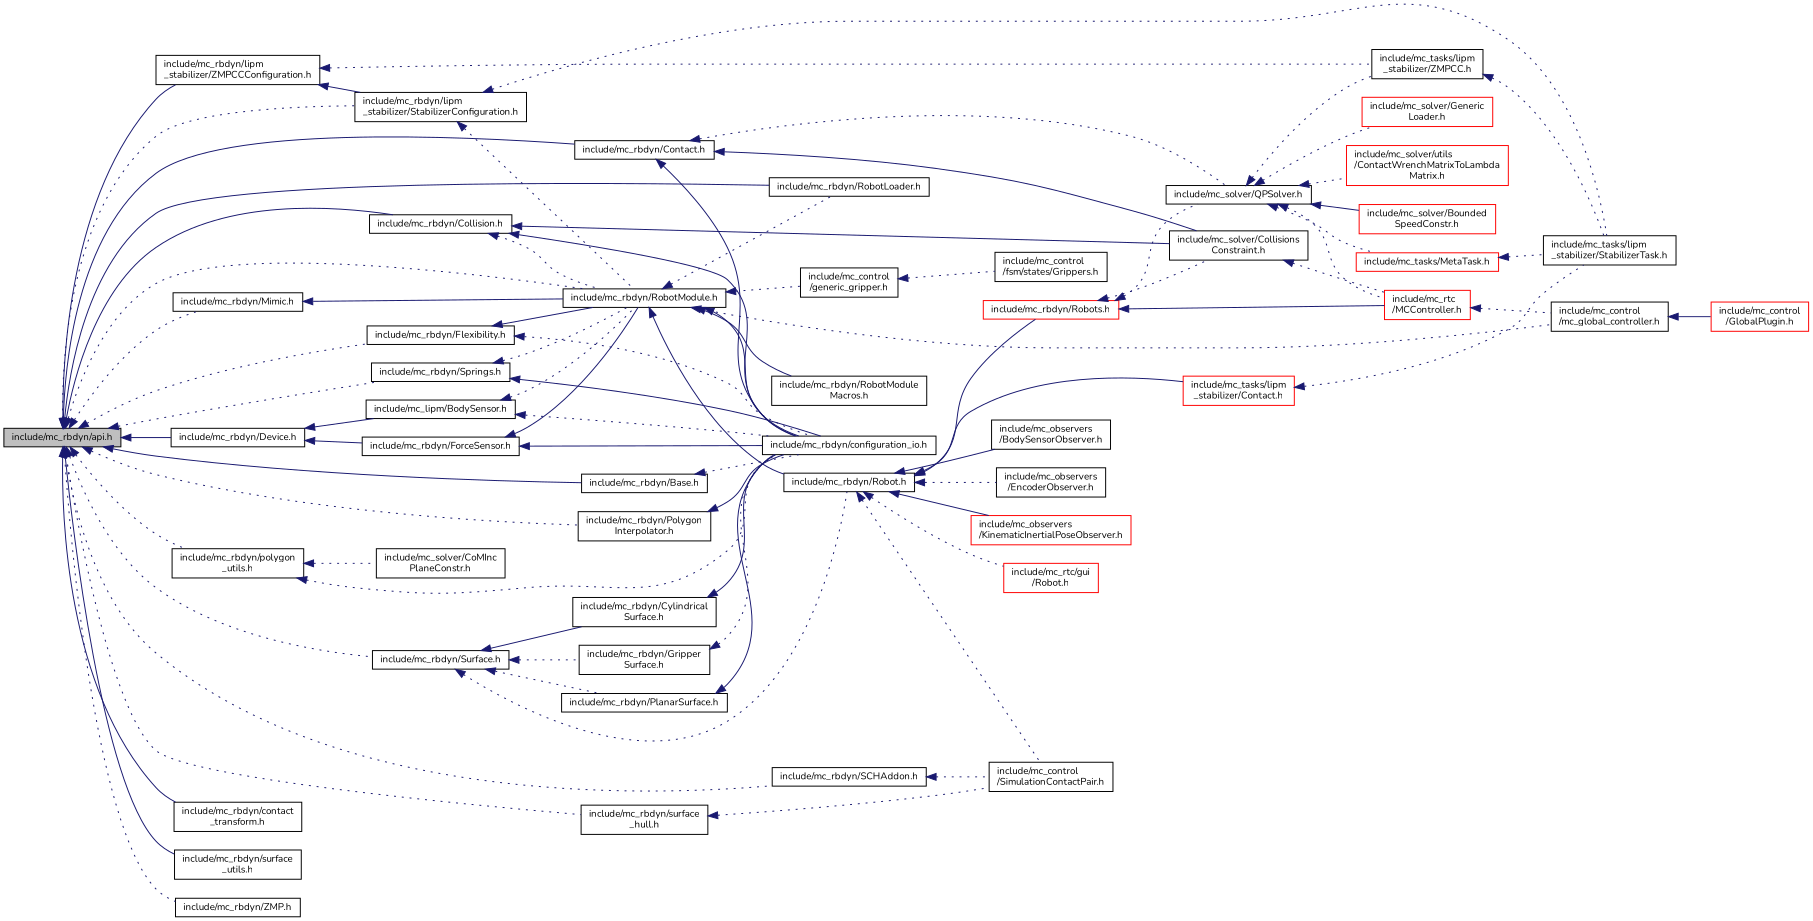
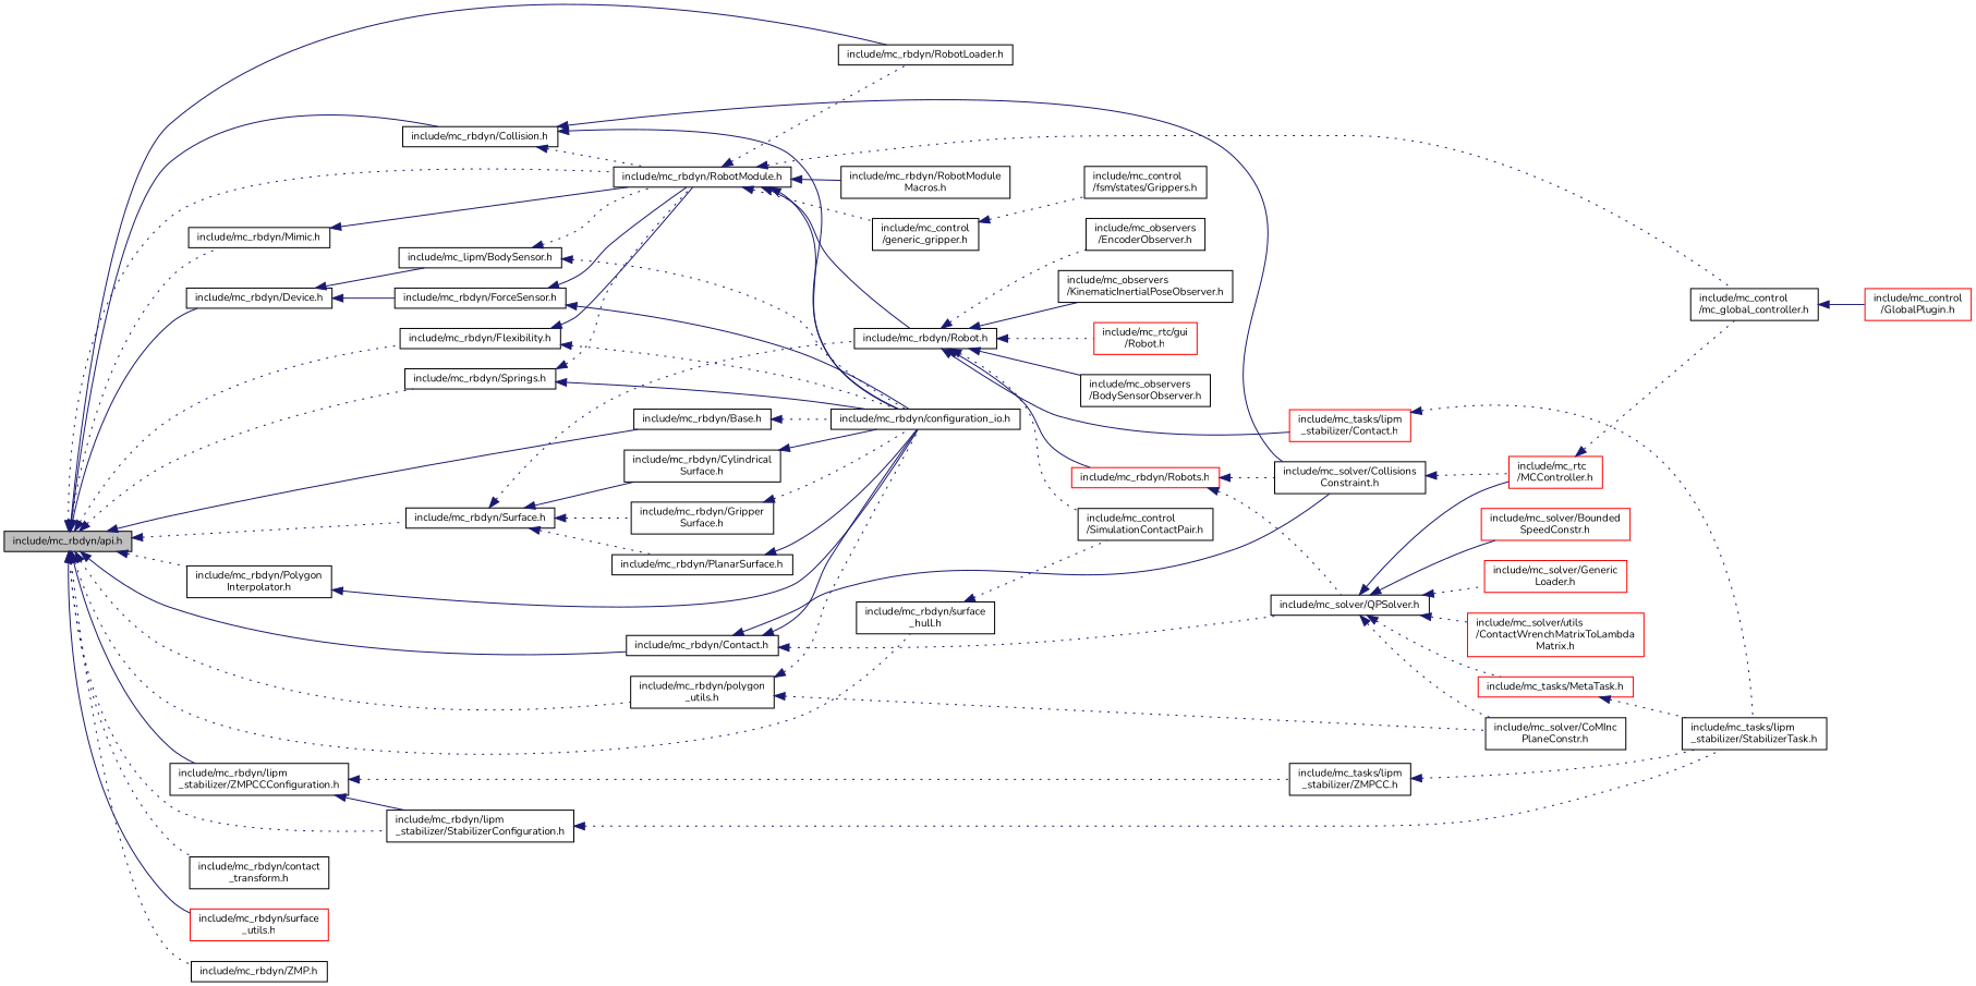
  digraph {
    fontname=Nunito
    rankdir=LR
    node [color=black fillcolor=white fontname=Nunito fontsize=10 shape=record style=filled]
    edge [color=midnightblue dir=back fontname=Nunito fontsize=10 labelfontname=Helvetica labelfontsize=10 style=dotted]
    n1 [fillcolor=grey75 fontcolor=black height=0.2 label="include/mc_rbdyn/api.h" width=0.4]
    n2 [height=0.2 label="include/mc_rbdyn/Contact.h" width=0.4]
    n3 [height=0.2 label="include/mc_rbdyn/Base.h" width=0.4]
    n4 [height=0.2 label="include/mc_rbdyn/Device.h" width=0.4]
    n5 [height=0.2 label="include/mc_rbdyn/RobotModule.h" width=0.4]
    n6 [height=0.2 label="include/mc_rbdyn/RobotLoader.h" width=0.4]
    n7 [height=0.2 label="include/mc_rbdyn/Collision.h" width=0.4]
    n8 [height=0.2 label="include/mc_rbdyn/Flexibility.h" width=0.4]
    n9 [height=0.2 label="include/mc_rbdyn/Mimic.h" width=0.4]
    n10 [height=0.2 label="include/mc_rbdyn/Springs.h" width=0.4]
    n11 [height=0.2 label="include/mc_rbdyn/lipm\l_stabilizer/StabilizerConfiguration.h" width=0.4]
    n12 [height=0.2 label="include/mc_rbdyn/lipm\l_stabilizer/ZMPCCConfiguration.h" width=0.4]
    n13 [height=0.2 label="include/mc_rbdyn/Surface.h" width=0.4]
-   n14 [height=0.2 label="include/mc_rbdyn/SCHAddon.h" width=0.4]
    n15 [height=0.2 label="include/mc_rbdyn/surface\l_hull.h" width=0.4]
    n16 [height=0.2 label="include/mc_rbdyn/Polygon\lInterpolator.h" width=0.4]
    n17 [height=0.2 label="include/mc_rbdyn/polygon\l_utils.h" width=0.4]
    n18 [height=0.2 label="include/mc_rbdyn/contact\l_transform.h" width=0.4]
-   n19 [height=0.2 label="include/mc_rbdyn/surface\l_utils.h" width=0.4]
+   n19 [color=red height=0.2 label="include/mc_rbdyn/surface\l_utils.h" width=0.4]
    n20 [height=0.2 label="include/mc_rbdyn/ZMP.h" width=0.4]
    n21 [height=0.2 label="include/mc_solver/QPSolver.h" width=0.4]
    n22 [height=0.2 label="include/mc_solver/Collisions\lConstraint.h" width=0.4]
    n23 [height=0.2 label="include/mc_rbdyn/configuration_io.h" width=0.4]
    n24 [height=0.2 label="include/mc_lipm/BodySensor.h" width=0.4]
    n25 [height=0.2 label="include/mc_rbdyn/ForceSensor.h" width=0.4]
    n26 [height=0.2 label="include/mc_control\l/mc_global_controller.h" width=0.4]
    n27 [height=0.2 label="include/mc_rbdyn/Robot.h" width=0.4]
    n28 [height=0.2 label="include/mc_control\l/generic_gripper.h" width=0.4]
    n29 [height=0.2 label="include/mc_rbdyn/RobotModule\lMacros.h" width=0.4]
    n30 [height=0.2 label="include/mc_tasks/lipm\l_stabilizer/StabilizerTask.h" width=0.4]
    n31 [height=0.2 label="include/mc_tasks/lipm\l_stabilizer/ZMPCC.h" width=0.4]
    n32 [height=0.2 label="include/mc_rbdyn/Cylindrical\lSurface.h" width=0.4]
    n33 [height=0.2 label="include/mc_rbdyn/Gripper\lSurface.h" width=0.4]
    n34 [height=0.2 label="include/mc_rbdyn/PlanarSurface.h" width=0.4]
    n35 [height=0.2 label="include/mc_control\l/SimulationContactPair.h" width=0.4]
    n36 [height=0.2 label="include/mc_solver/CoMInc\lPlaneConstr.h" width=0.4]
    n37 [color=red height=0.2 label="include/mc_tasks/MetaTask.h" width=0.4]
    n38 [color=red height=0.2 label="include/mc_rtc\l/MCController.h" width=0.4]
    n39 [color=red height=0.2 label="include/mc_solver/Bounded\lSpeedConstr.h" width=0.4]
    n40 [color=red height=0.2 label="include/mc_solver/Generic\lLoader.h" width=0.4]
    n41 [color=red height=0.2 label="include/mc_solver/utils\l/ContactWrenchMatrixToLambda\lMatrix.h" width=0.4]
    n42 [color=red height=0.2 label="include/mc_control\l/GlobalPlugin.h" width=0.4]
    n43 [color=red height=0.2 label="include/mc_rbdyn/Robots.h" width=0.4]
    n44 [color=red height=0.2 label="include/mc_rtc/gui\l/Robot.h" width=0.4]
    n45 [color=red height=0.2 label="include/mc_tasks/lipm\l_stabilizer/Contact.h" width=0.4]
    n46 [height=0.2 label="include/mc_observers\l/BodySensorObserver.h" width=0.4]
    n47 [height=0.2 label="include/mc_observers\l/EncoderObserver.h" width=0.4]
-   n48 [color=red height=0.2 label="include/mc_observers\l/KinematicInertialPoseObserver.h" width=0.4]
+   n48 [height=0.2 label="include/mc_observers\l/KinematicInertialPoseObserver.h" width=0.4]
    n49 [height=0.2 label="include/mc_control\l/fsm/states/Grippers.h" width=0.4]
    n1 -> n2 [style=solid]
    n1 -> n3 [style=solid]
    n1 -> n4 [style=solid]
    n1 -> n5
    n1 -> n6 [style=solid]
    n1 -> n7 [style=solid]
    n1 -> n8
    n1 -> n9
    n1 -> n10
    n1 -> n11
    n1 -> n12 [style=solid]
    n1 -> n13
-   n1 -> n14
    n1 -> n15
    n1 -> n16
    n1 -> n17
-   n1 -> n18 [style=solid]
+   n1 -> n18
    n1 -> n19 [style=solid]
    n1 -> n20
    n2 -> n21
    n2 -> n22 [style=solid]
    n2 -> n23 [style=solid]
    n3 -> n23
    n4 -> n24 [style=solid]
    n4 -> n25 [style=solid]
    n5 -> n6
    n5 -> n23 [style=solid]
    n5 -> n26
    n5 -> n27 [style=solid]
    n5 -> n28
    n5 -> n29 [style=solid]
    n7 -> n5
    n7 -> n22 [style=solid]
    n7 -> n23 [style=solid]
    n8 -> n5 [style=solid]
    n8 -> n23
    n9 -> n5 [style=solid]
    n10 -> n5
    n10 -> n23 [style=solid]
-   n11 -> n5
    n11 -> n30
    n12 -> n11 [style=solid]
    n12 -> n31
    n13 -> n27
    n13 -> n32 [style=solid]
    n13 -> n33
    n13 -> n34
-   n14 -> n35
    n15 -> n35
    n16 -> n23 [style=solid]
    n17 -> n23
    n17 -> n36
-   n21 -> n31
+   n21 -> n36
    n21 -> n37
-   n21 -> n38
+   n21 -> n38 [style=solid]
    n21 -> n39 [style=solid]
    n21 -> n40
    n21 -> n41
    n22 -> n38
    n24 -> n5
    n24 -> n23
    n25 -> n5 [style=solid]
    n25 -> n23 [style=solid]
    n26 -> n42 [style=solid]
    n27 -> n35
    n27 -> n43 [style=solid]
    n27 -> n44
    n27 -> n45 [style=solid]
    n27 -> n46 [style=solid]
    n27 -> n47
    n27 -> n48 [style=solid]
    n28 -> n49
    n31 -> n30
    n32 -> n23 [style=solid]
    n33 -> n23
    n34 -> n23 [style=solid]
    n37 -> n30
    n38 -> n26
    n43 -> n21
    n43 -> n22
-   n43 -> n38 [style=solid]
    n45 -> n30
  }
